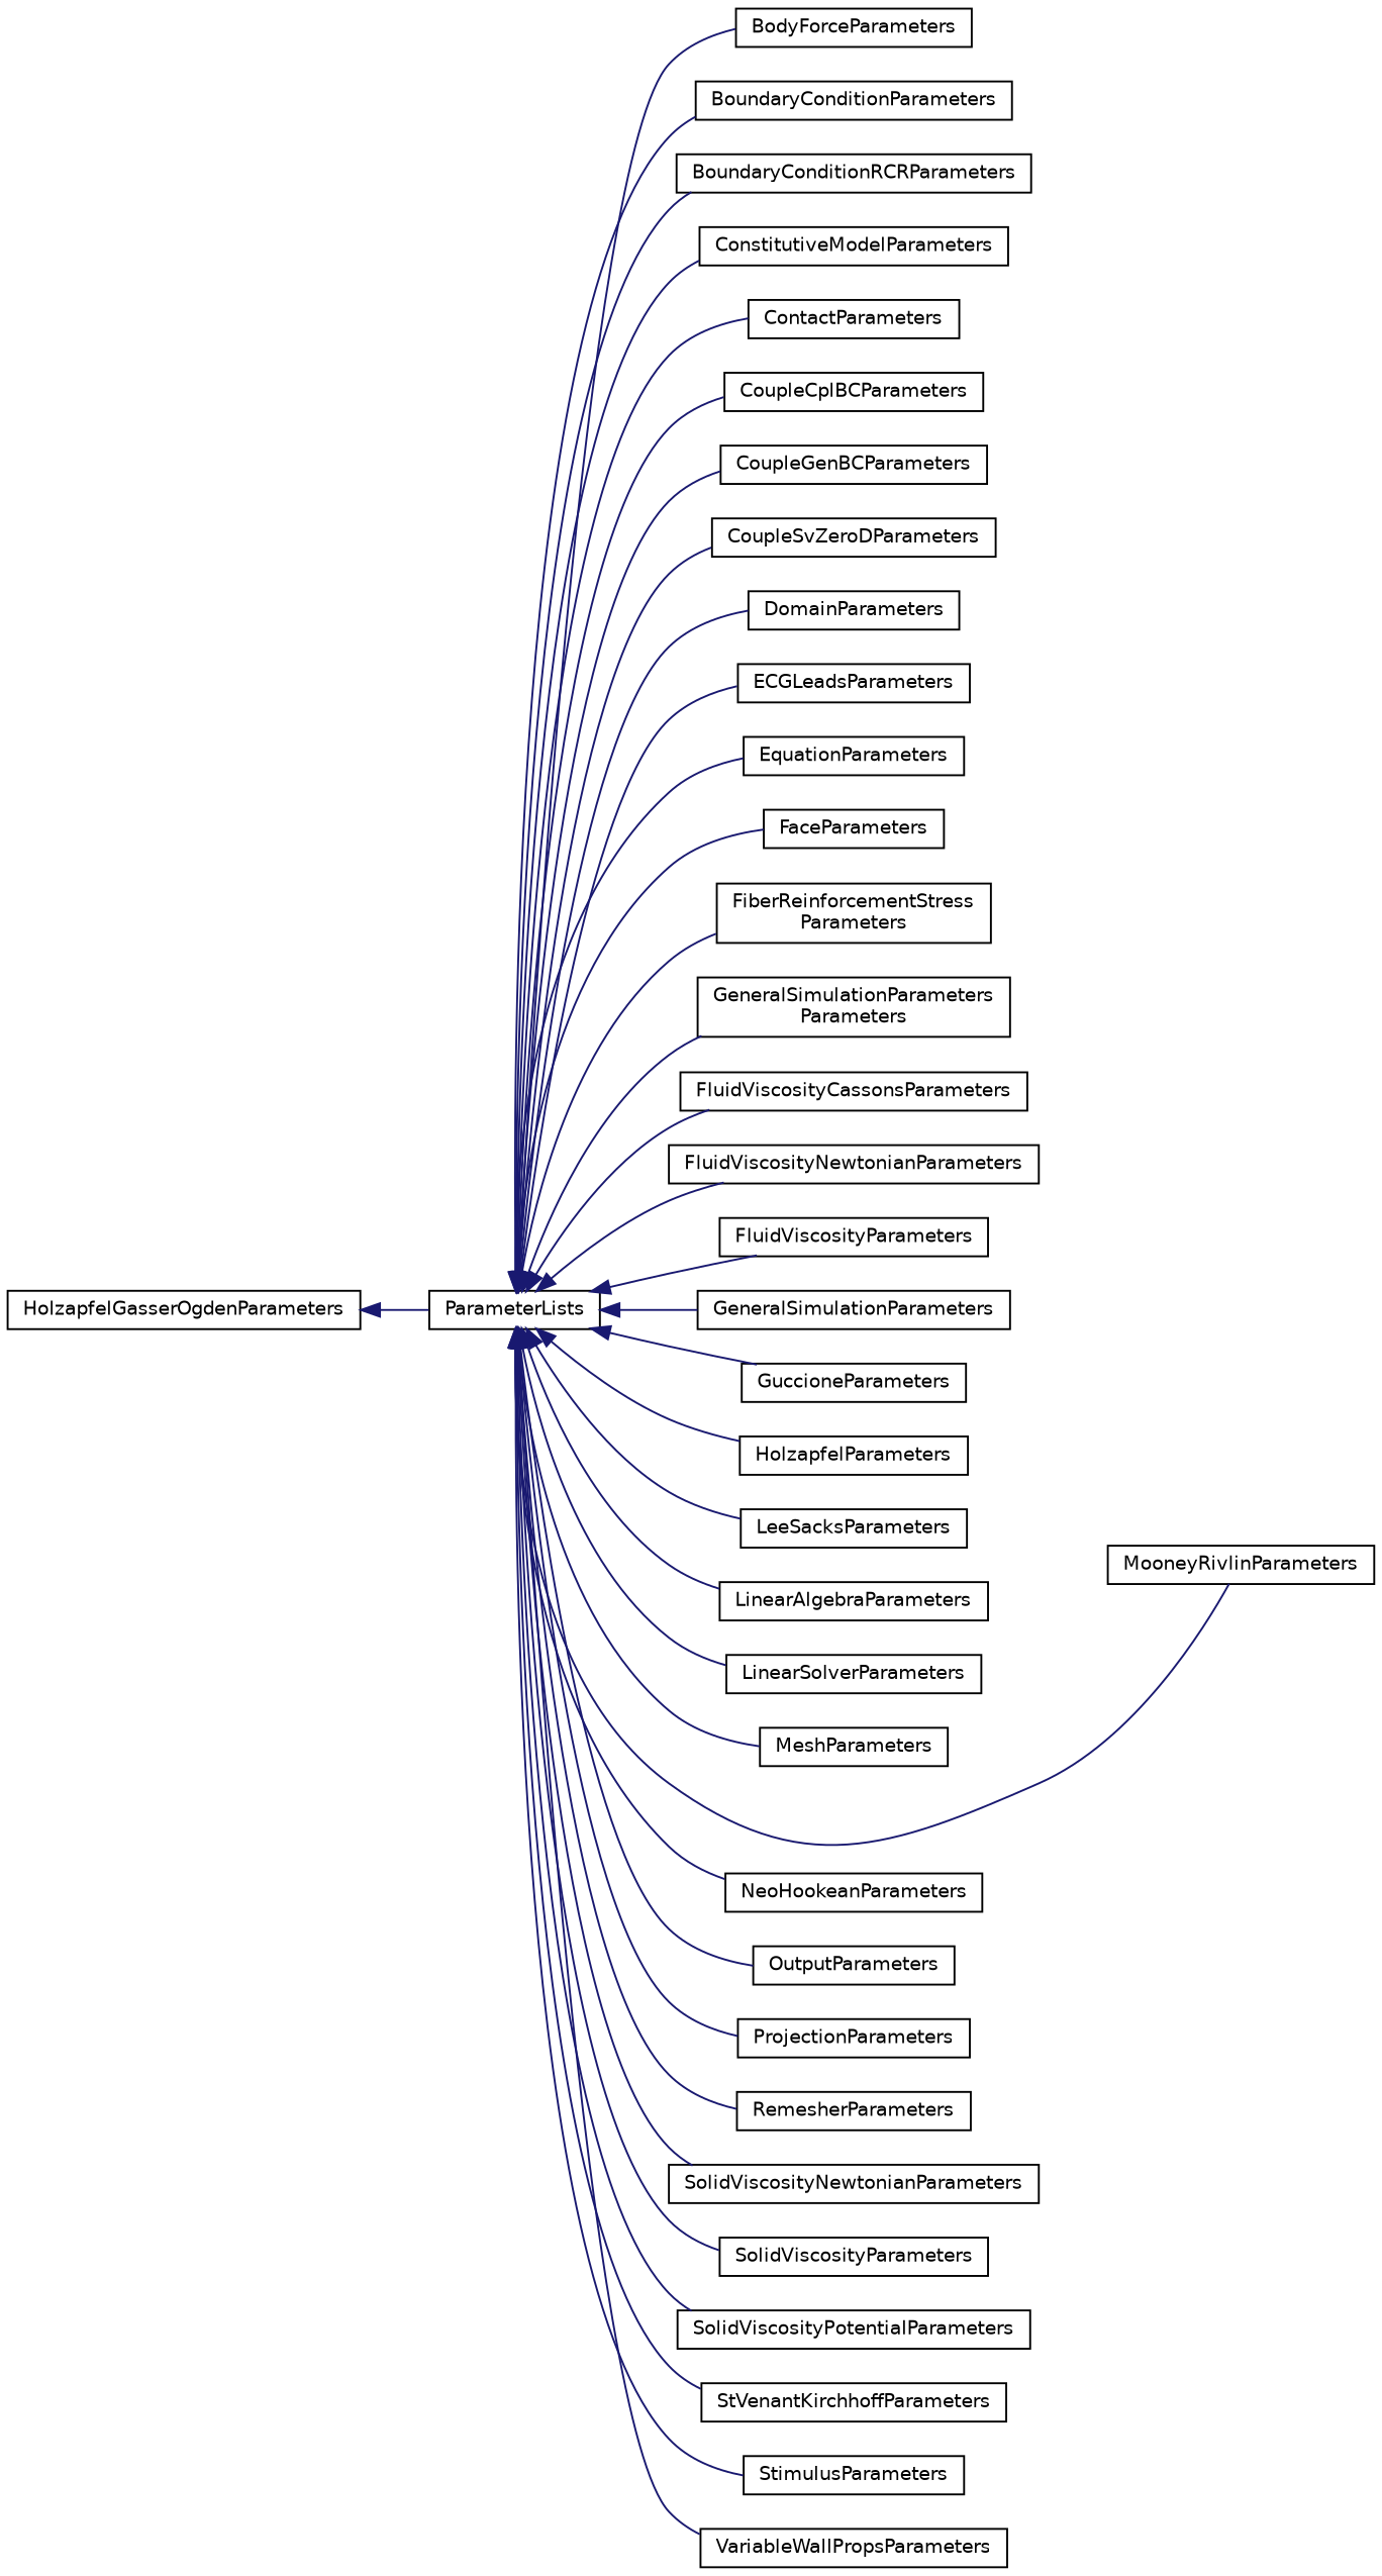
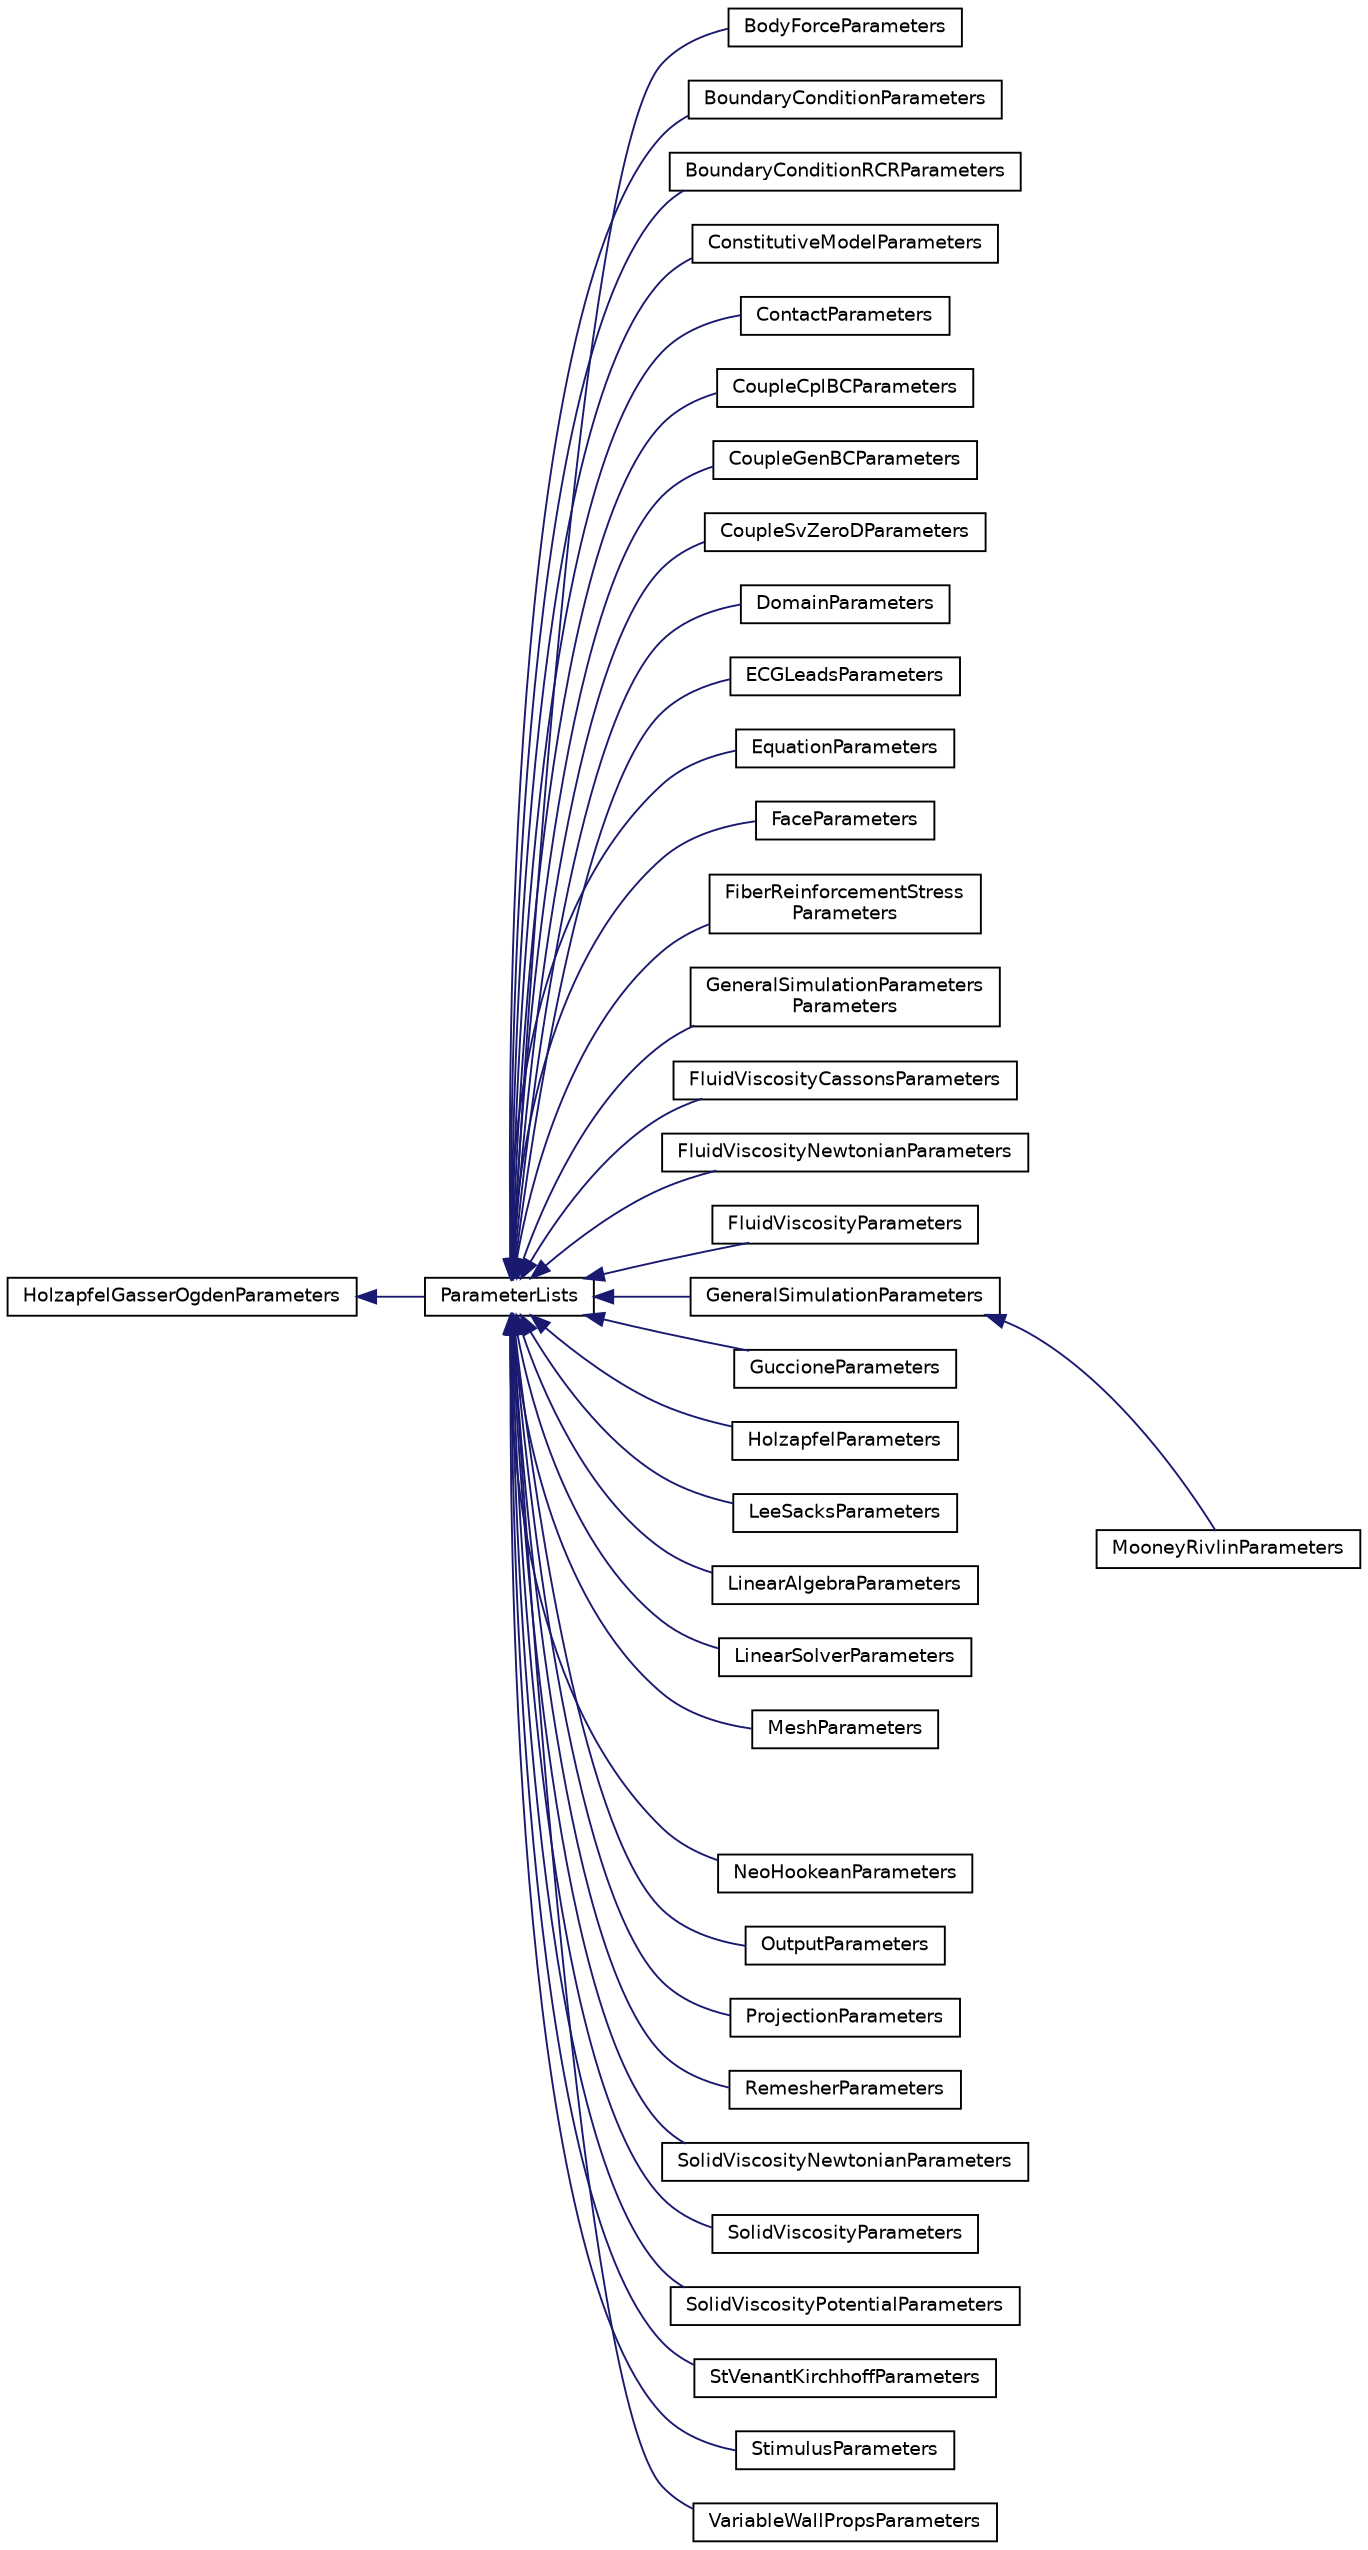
  digraph {
    rankdir=LR
    node [color=black fillcolor=white fontname=Helvetica fontsize=10 shape=record style=filled]
    edge [color=midnightblue dir=back fontname=Helvetica fontsize=10 labelfontname=Helvetica labelfontsize=10 style=solid]
    n1 [height=0.2 label=ParameterLists width=0.4]
    n2 [height=0.2 label=BodyForceParameters width=0.4]
    n3 [height=0.2 label=BoundaryConditionParameters width=0.4]
    n4 [height=0.2 label=BoundaryConditionRCRParameters width=0.4]
    n5 [height=0.2 label=ConstitutiveModelParameters width=0.4]
    n6 [height=0.2 label=ContactParameters width=0.4]
    n7 [height=0.2 label=CoupleCplBCParameters width=0.4]
    n8 [height=0.2 label=CoupleGenBCParameters width=0.4]
    n9 [height=0.2 label=CoupleSvZeroDParameters width=0.4]
    n10 [height=0.2 label=DomainParameters width=0.4]
    n11 [height=0.2 label=ECGLeadsParameters width=0.4]
    n12 [height=0.2 label=EquationParameters width=0.4]
    n13 [height=0.2 label=FaceParameters width=0.4]
    n14 [height=0.2 label="FiberReinforcementStress\lParameters" width=0.4]
    n15 [height=0.2 label="GeneralSimulationParameters\lParameters" width=0.4]
    n16 [height=0.2 label=FluidViscosityCassonsParameters width=0.4]
    n17 [height=0.2 label=FluidViscosityNewtonianParameters width=0.4]
    n18 [height=0.2 label=FluidViscosityParameters width=0.4]
    n19 [height=0.2 label=GeneralSimulationParameters width=0.4]
    n20 [height=0.2 label=GuccioneParameters width=0.4]
    n21 [height=0.2 label=HolzapfelParameters width=0.4]
    n22 [height=0.2 label=LeeSacksParameters width=0.4]
    n23 [height=0.2 label=LinearAlgebraParameters width=0.4]
    n24 [height=0.2 label=LinearSolverParameters width=0.4]
    n25 [height=0.2 label=MeshParameters width=0.4]
    n26 [height=0.2 label=MooneyRivlinParameters width=0.4]
    n27 [height=0.2 label=NeoHookeanParameters width=0.4]
    n28 [height=0.2 label=OutputParameters width=0.4]
    n29 [height=0.2 label=ProjectionParameters width=0.4]
    n30 [height=0.2 label=RemesherParameters width=0.4]
    n31 [height=0.2 label=SolidViscosityNewtonianParameters width=0.4]
    n32 [height=0.2 label=SolidViscosityParameters width=0.4]
    n33 [height=0.2 label=SolidViscosityPotentialParameters width=0.4]
    n34 [height=0.2 label=StVenantKirchhoffParameters width=0.4]
    n35 [height=0.2 label=StimulusParameters width=0.4]
    n36 [height=0.2 label=VariableWallPropsParameters width=0.4]
    n37 [height=0.2 label=HolzapfelGasserOgdenParameters width=0.4]
    n1 -> n2
    n1 -> n3
    n1 -> n4
    n1 -> n5
    n1 -> n6
    n1 -> n7
    n1 -> n8
    n1 -> n9
    n1 -> n10
    n1 -> n11
    n1 -> n12
    n1 -> n13
    n1 -> n14
    n1 -> n15
    n1 -> n16
    n1 -> n17
    n1 -> n18
    n1 -> n19
    n1 -> n20
    n1 -> n21
    n1 -> n22
    n1 -> n23
    n1 -> n24
    n1 -> n25
-   n1 -> n26
+   n19 -> n26
    n1 -> n27
    n1 -> n28
    n1 -> n29
    n1 -> n30
    n1 -> n31
    n1 -> n32
    n1 -> n33
    n1 -> n34
    n1 -> n35
    n1 -> n36
    n37 -> n1
  }
